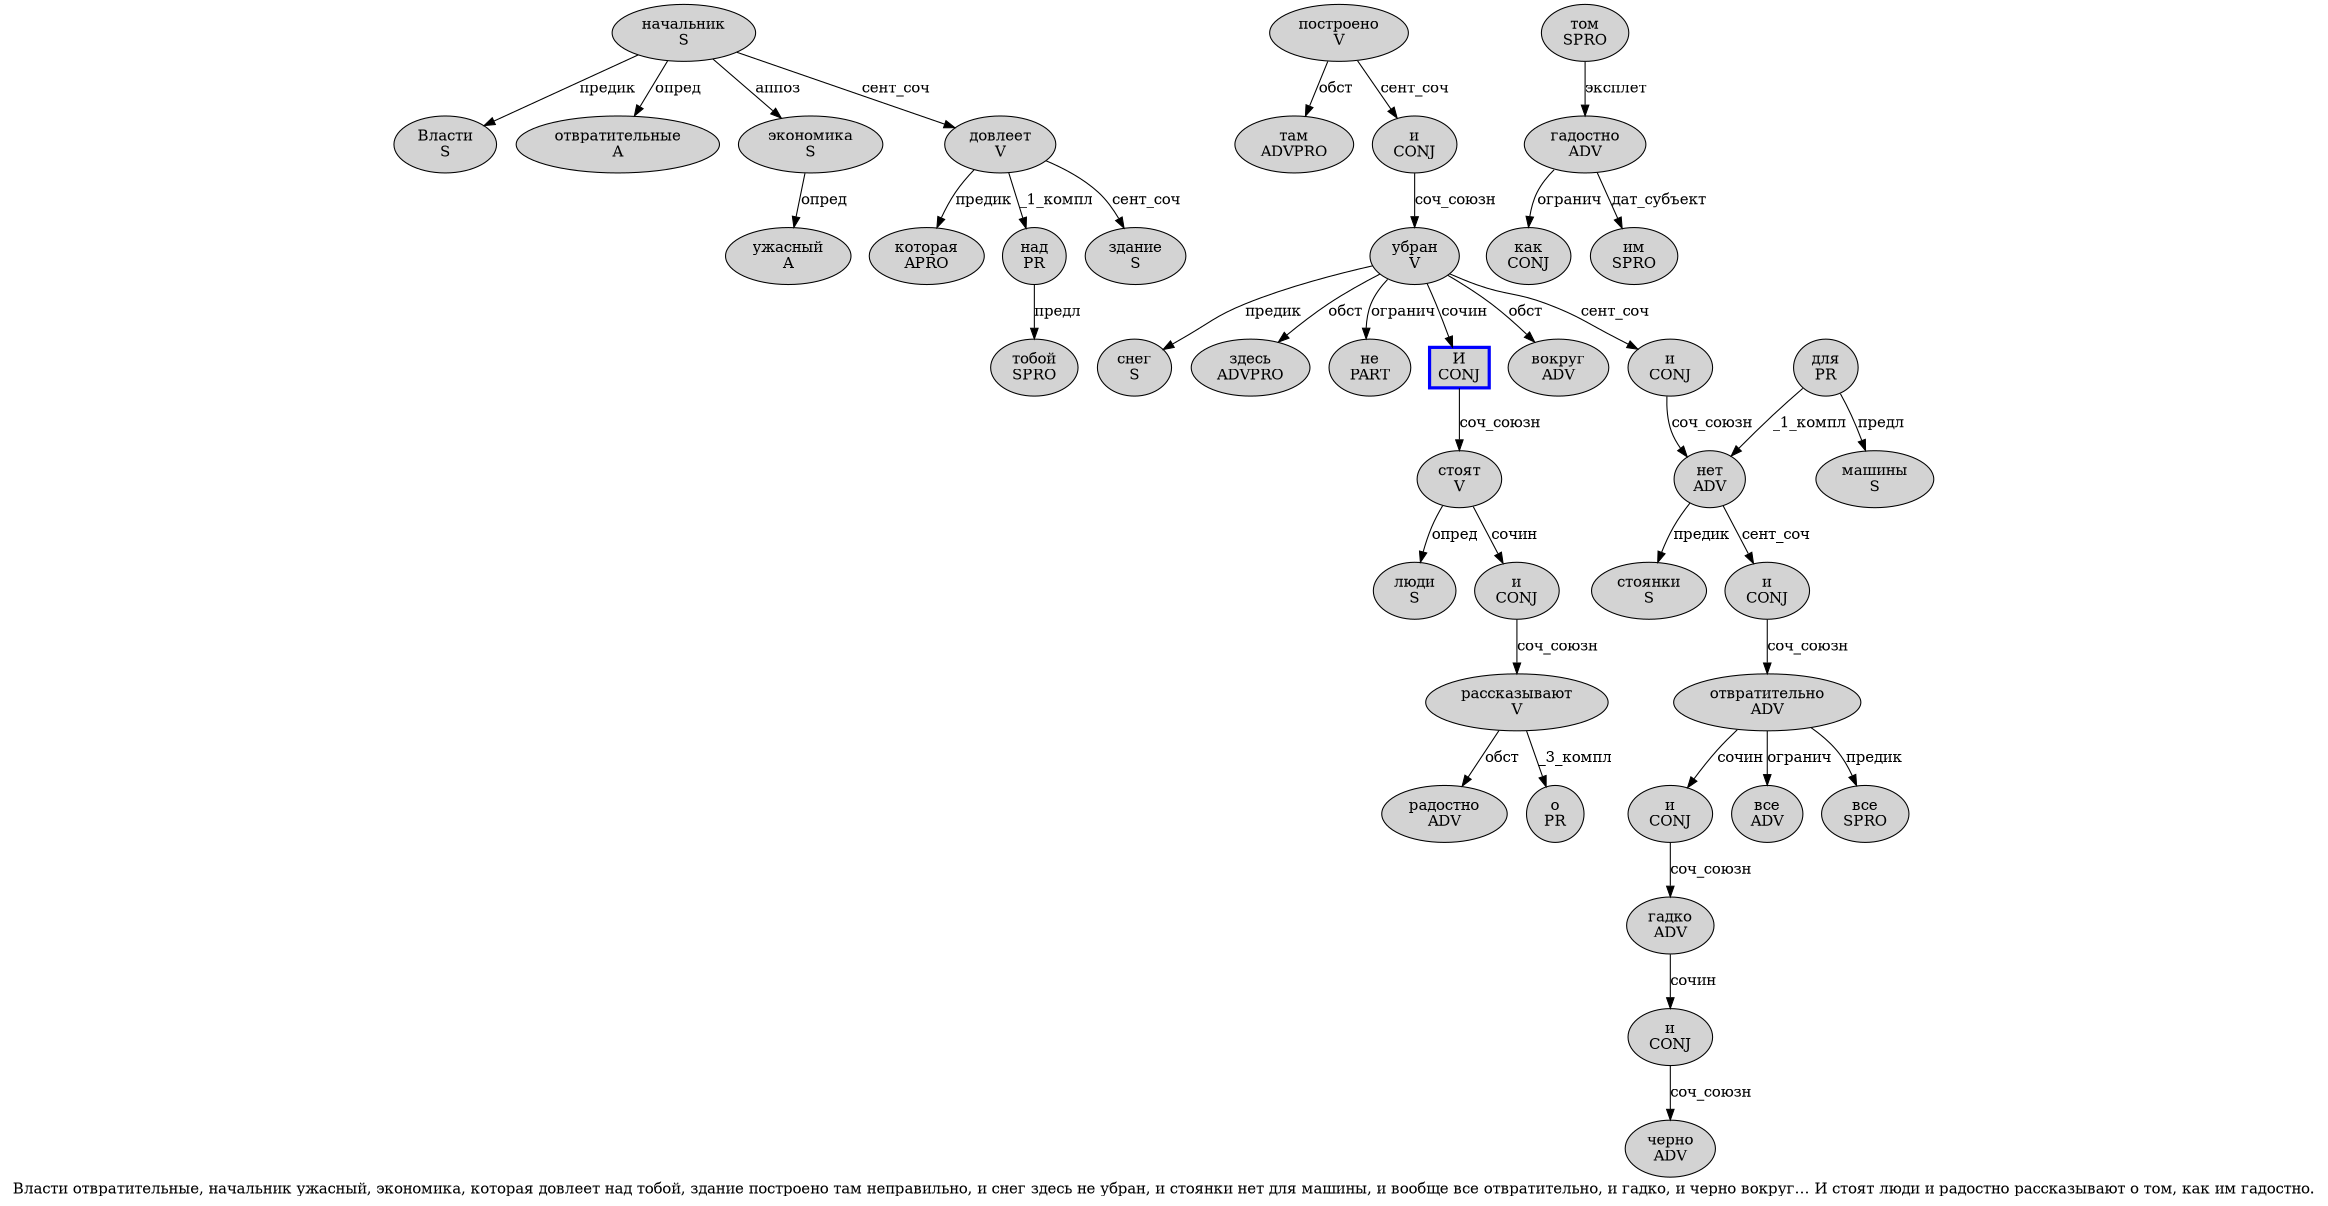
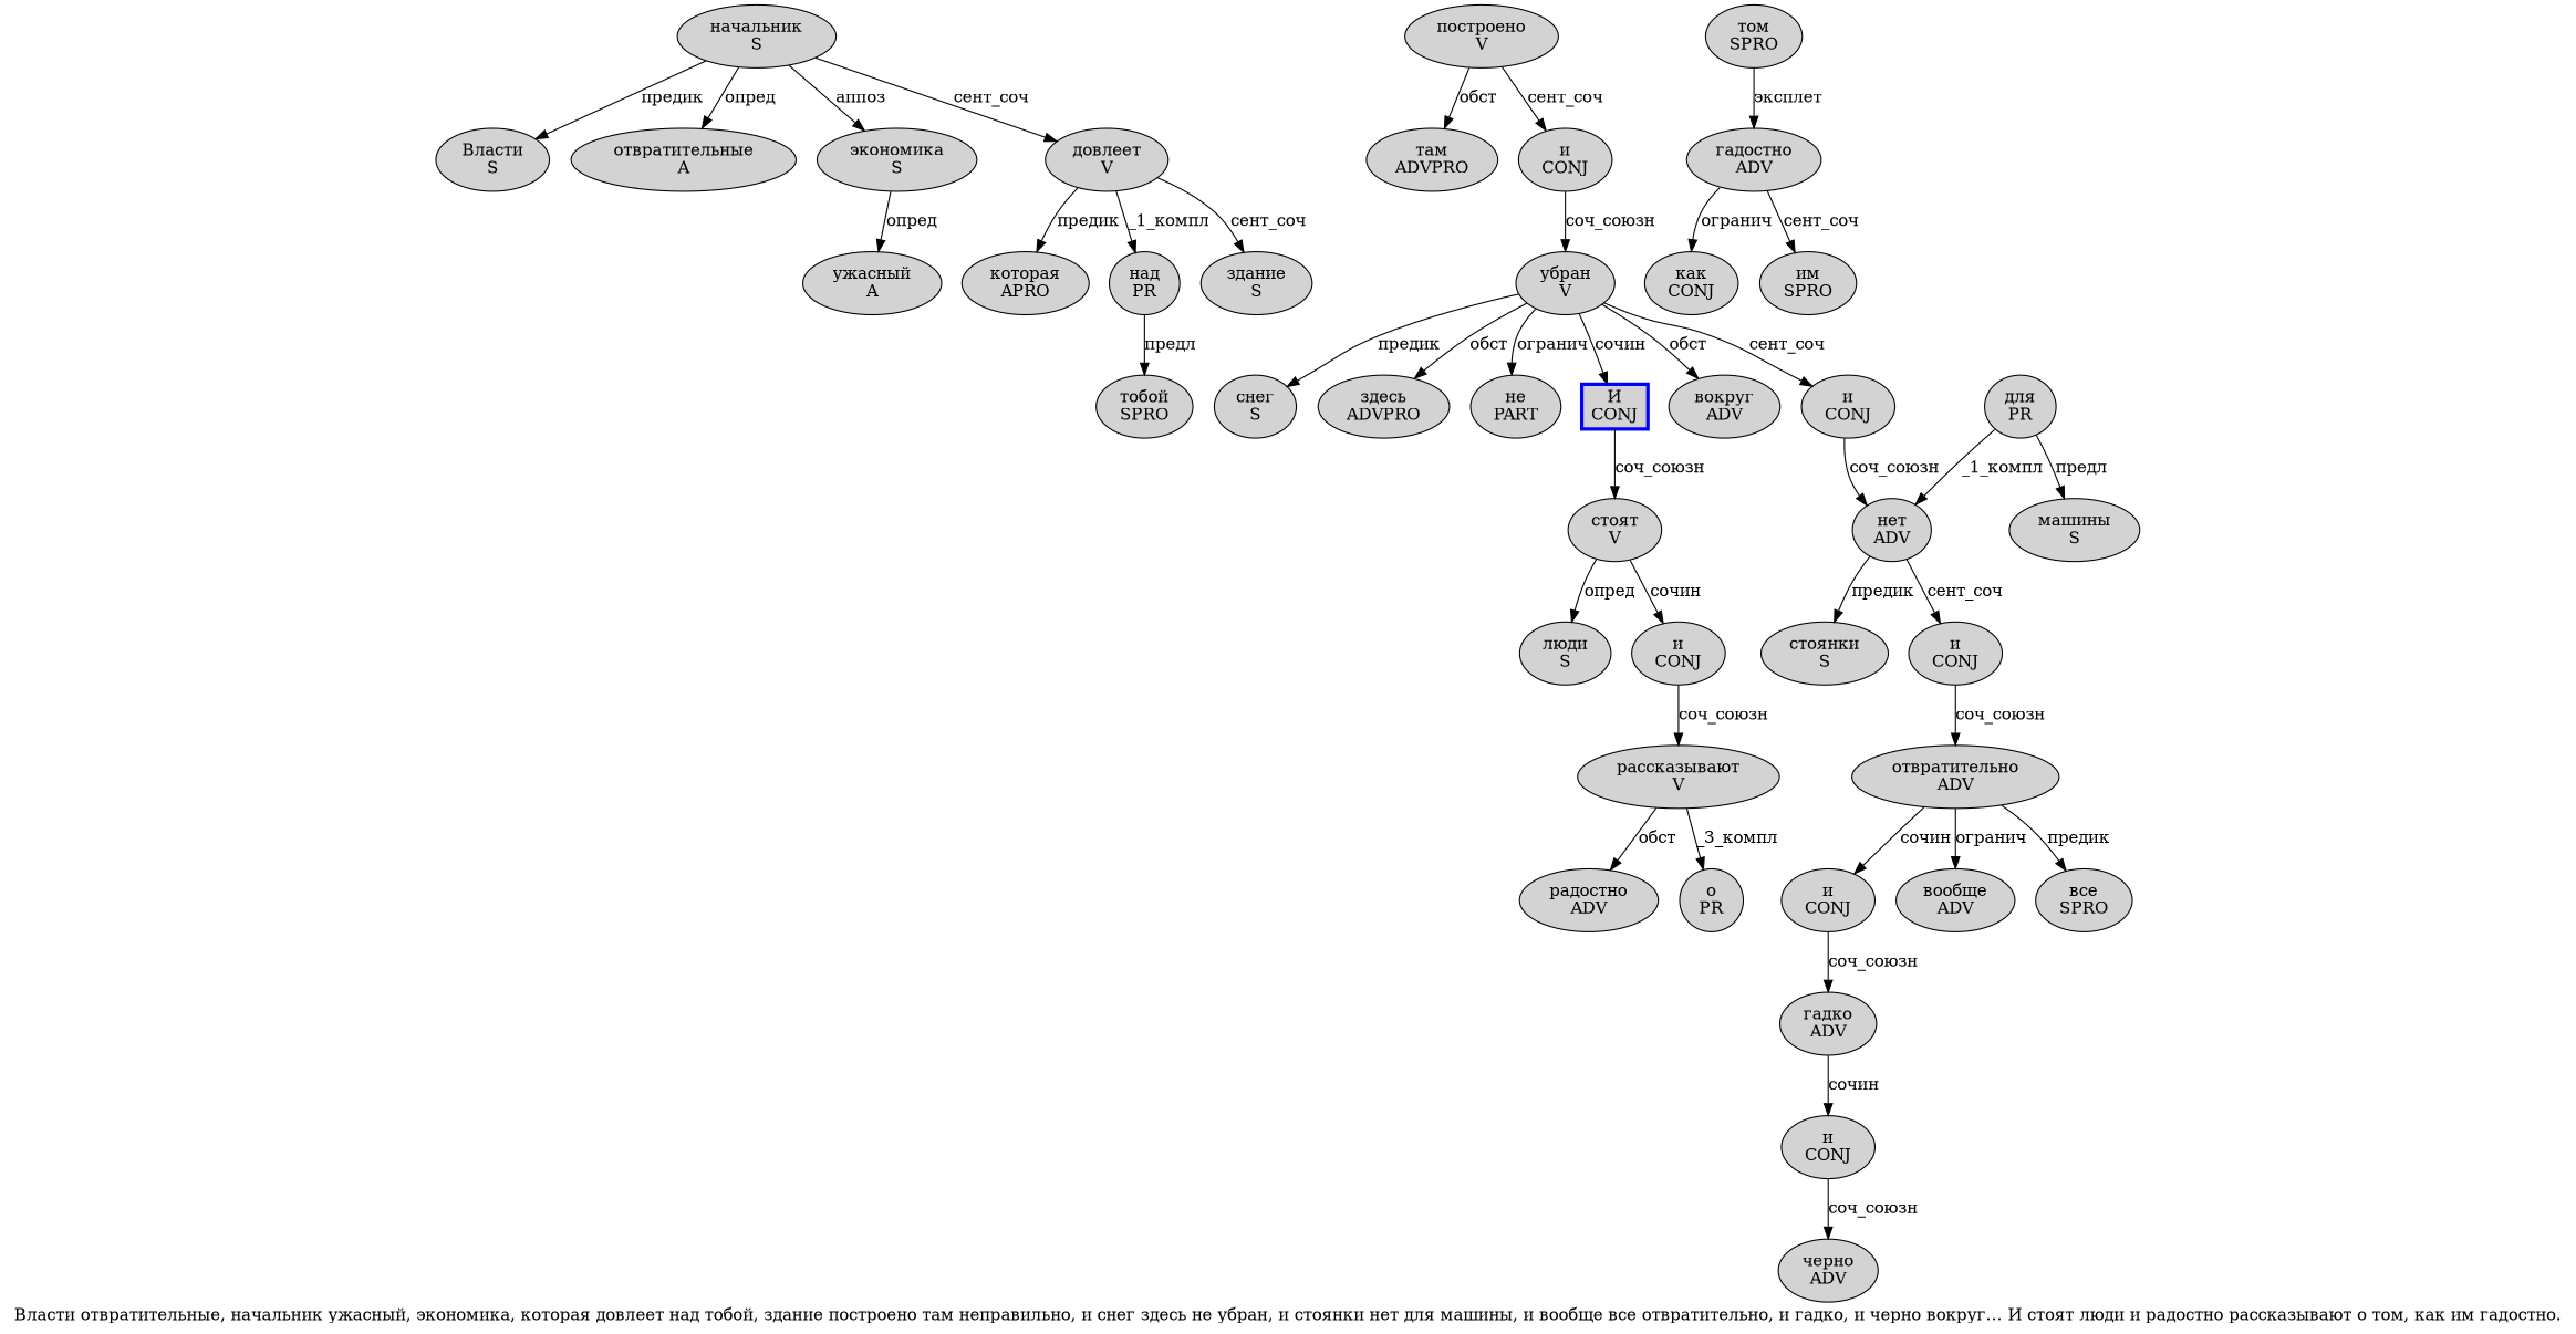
  digraph {
    label="Власти отвратительные, начальник ужасный, экономика, которая довлеет над тобой, здание построено там неправильно, и снег здесь не убран, и стоянки нет для машины, и вообще все отвратительно, и гадко, и черно вокруг… И стоят люди и радостно рассказывают о том, как им гадостно."
    node [fillcolor=lightgray penwidth=1 shape=ellipse style=filled]
    n1 [label="Власти\nS"]
    n2 [label="отвратительные\nA"]
    n3 [label="начальник\nS"]
    n4 [label="экономика\nS"]
    n5 [label="довлеет\nV"]
    n6 [label="ужасный\nA"]
    n7 [label="которая\nAPRO"]
    n8 [label="над\nPR"]
    n9 [label="здание\nS"]
    n10 [label="тобой\nSPRO"]
    n11 [label="построено\nV"]
    n12 [label="там\nADVPRO"]
    n13 [label="и\nCONJ"]
    n14 [label="убран\nV"]
    n15 [label="снег\nS"]
    n16 [label="здесь\nADVPRO"]
    n17 [label="не\nPART"]
    n18 [label="и\nCONJ"]
    n19 [label="вокруг\nADV"]
    n20 [color=blue label="И\nCONJ" penwidth=3 shape=box]
    n21 [label="нет\nADV"]
    n22 [label="стоят\nV"]
    n23 [label="стоянки\nS"]
    n24 [label="и\nCONJ"]
    n25 [label="для\nPR"]
    n26 [label="машины\nS"]
    n27 [label="отвратительно\nADV"]
-   n28 [label="все\nADV"]
+   n28 [label="вообще\nADV"]
    n29 [label="все\nSPRO"]
    n30 [label="и\nCONJ"]
    n31 [label="гадко\nADV"]
    n32 [label="и\nCONJ"]
    n33 [label="черно\nADV"]
    n34 [label="люди\nS"]
    n35 [label="и\nCONJ"]
    n36 [label="рассказывают\nV"]
    n37 [label="радостно\nADV"]
    n38 [label="о\nPR"]
    n39 [label="том\nSPRO"]
    n40 [label="гадостно\nADV"]
    n41 [label="как\nCONJ"]
    n42 [label="им\nSPRO"]
    n3 -> n1 [label="предик"]
    n3 -> n2 [label="опред"]
    n3 -> n4 [label="аппоз"]
    n3 -> n5 [label="сент_соч"]
    n4 -> n6 [label="опред"]
    n5 -> n7 [label="предик"]
    n5 -> n8 [label="_1_компл"]
    n5 -> n9 [label="сент_соч"]
    n8 -> n10 [label="предл"]
    n11 -> n12 [label="обст"]
    n11 -> n13 [label="сент_соч"]
    n13 -> n14 [label="соч_союзн"]
    n14 -> n15 [label="предик"]
    n14 -> n16 [label="обст"]
    n14 -> n17 [label="огранич"]
    n14 -> n18 [label="сент_соч"]
    n14 -> n19 [label="обст"]
    n14 -> n20 [label="сочин"]
    n18 -> n21 [label="соч_союзн"]
    n20 -> n22 [label="соч_союзн"]
    n21 -> n23 [label="предик"]
    n21 -> n24 [label="сент_соч"]
    n22 -> n34 [label="опред"]
    n22 -> n35 [label="сочин"]
    n24 -> n27 [label="соч_союзн"]
    n25 -> n21 [label="_1_компл"]
    n25 -> n26 [label="предл"]
    n27 -> n28 [label="огранич"]
    n27 -> n29 [label="предик"]
    n27 -> n30 [label="сочин"]
    n30 -> n31 [label="соч_союзн"]
    n31 -> n32 [label="сочин"]
    n32 -> n33 [label="соч_союзн"]
    n35 -> n36 [label="соч_союзн"]
    n36 -> n37 [label="обст"]
    n36 -> n38 [label="_3_компл"]
    n39 -> n40 [label="эксплет"]
    n40 -> n41 [label="огранич"]
-   n40 -> n42 [label="дат_субъект"]
+   n40 -> n42 [label="сент_соч"]
  }
